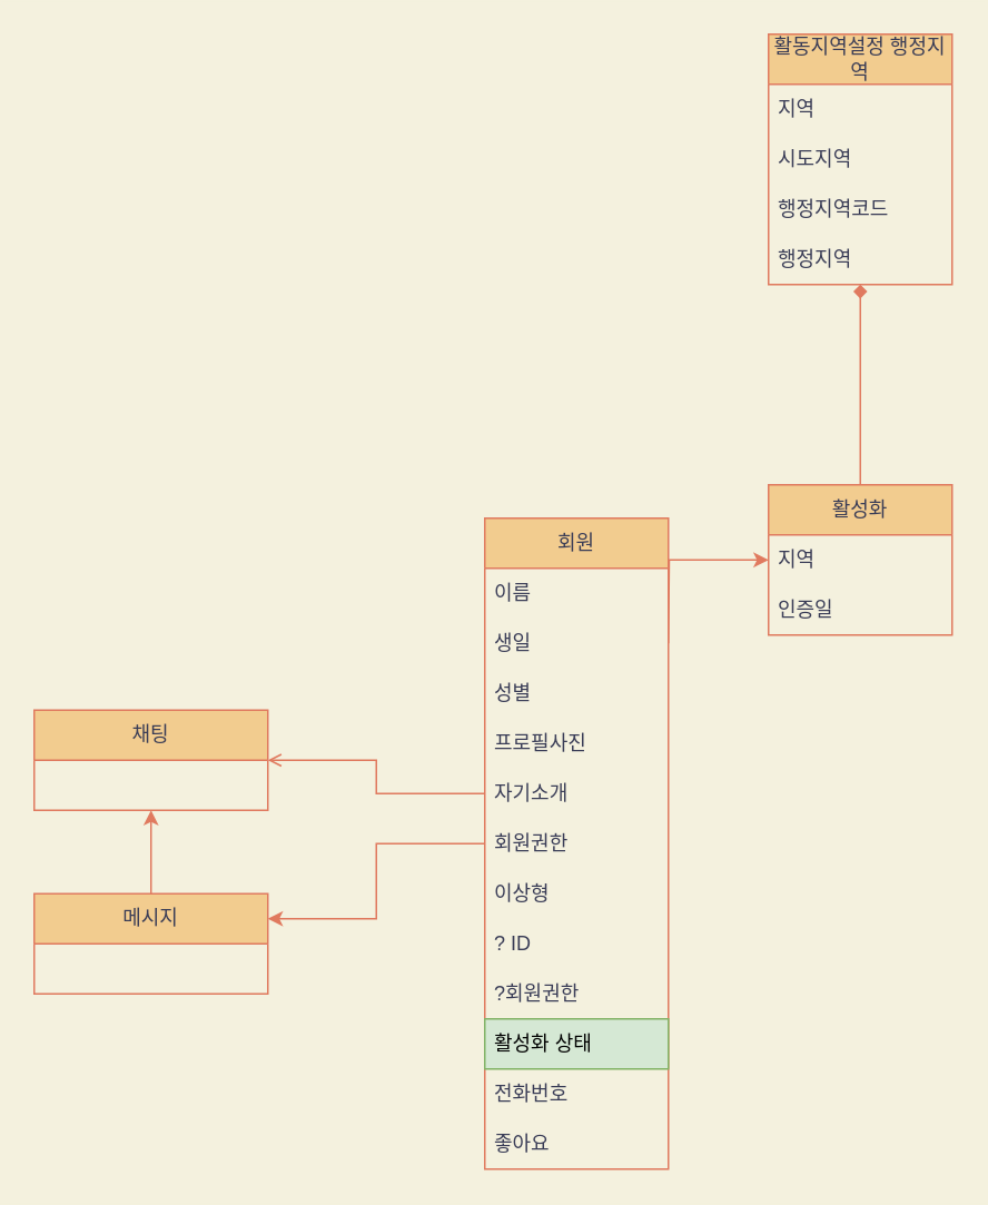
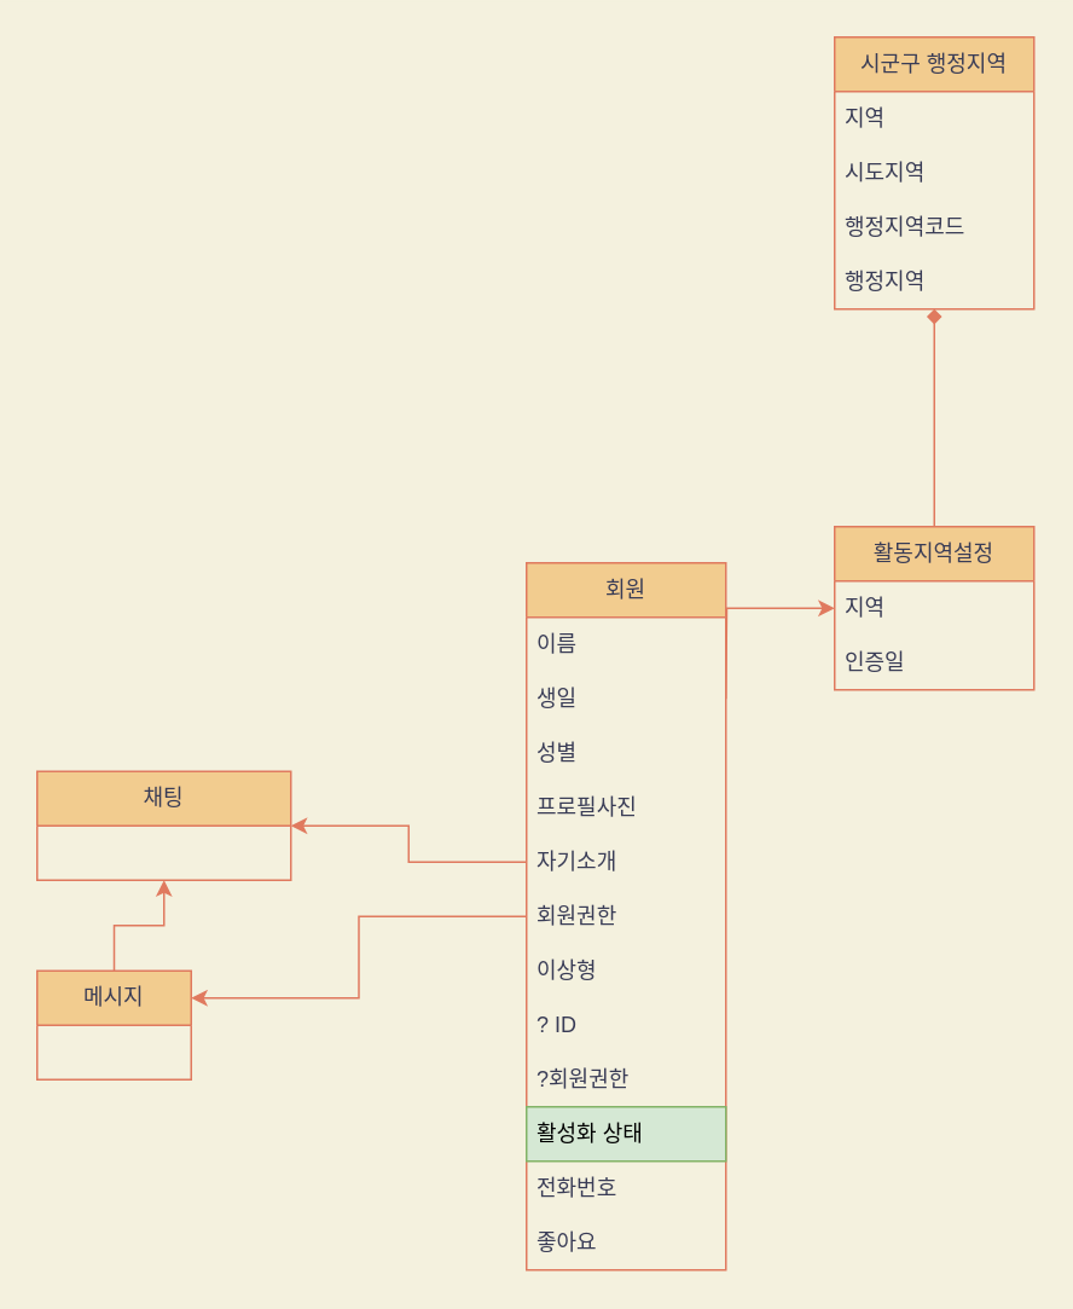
  <mxCell id="0" />
  <mxCell id="1" parent="0" />
  <mxCell id="2" style="edgeStyle=orthogonalEdgeStyle;rounded=0;orthogonalLoop=1;jettySize=auto;html=1;entryX=1;entryY=0.25;entryDx=0;entryDy=0;strokeColor=#E07A5F;fontColor=#393C56;fillColor=#F2CC8F;" edge="1" parent="1" source="4" target="20"><mxGeometry relative="1" as="geometry" /></mxCell>
  <mxCell id="3" style="edgeStyle=orthogonalEdgeStyle;rounded=0;orthogonalLoop=1;jettySize=auto;html=1;strokeColor=#E07A5F;fontColor=#393C56;fillColor=#F2CC8F;entryX=0;entryY=0.5;entryDx=0;entryDy=0;" edge="1" parent="1" target="23"><mxGeometry relative="1" as="geometry"><mxPoint x="400" y="385" as="sourcePoint" /></mxGeometry></mxCell>
  <mxCell id="4" value="회원" style="swimlane;fontStyle=0;childLayout=stackLayout;horizontal=1;startSize=30;horizontalStack=0;resizeParent=1;resizeParentMax=0;resizeLast=0;collapsible=1;marginBottom=0;whiteSpace=wrap;html=1;fillColor=#F2CC8F;strokeColor=#E07A5F;fontColor=#393C56;" vertex="1" parent="1"><mxGeometry x="290" y="310" width="110" height="390" as="geometry" /></mxCell>
  <mxCell id="5" value="이름" style="text;strokeColor=none;fillColor=none;align=left;verticalAlign=middle;spacingLeft=4;spacingRight=4;overflow=hidden;points=[[0,0.5],[1,0.5]];portConstraint=eastwest;rotatable=0;whiteSpace=wrap;html=1;fontColor=#393C56;" vertex="1" parent="4"><mxGeometry y="30" width="110" height="30" as="geometry" /></mxCell>
  <mxCell id="6" value="생일" style="text;strokeColor=none;fillColor=none;align=left;verticalAlign=middle;spacingLeft=4;spacingRight=4;overflow=hidden;points=[[0,0.5],[1,0.5]];portConstraint=eastwest;rotatable=0;whiteSpace=wrap;html=1;fontColor=#393C56;" vertex="1" parent="4"><mxGeometry y="60" width="110" height="30" as="geometry" /></mxCell>
  <mxCell id="7" value="성별" style="text;strokeColor=none;fillColor=none;align=left;verticalAlign=middle;spacingLeft=4;spacingRight=4;overflow=hidden;points=[[0,0.5],[1,0.5]];portConstraint=eastwest;rotatable=0;whiteSpace=wrap;html=1;fontColor=#393C56;" vertex="1" parent="4"><mxGeometry y="90" width="110" height="30" as="geometry" /></mxCell>
  <mxCell id="8" value="프로필사진" style="text;strokeColor=none;fillColor=none;align=left;verticalAlign=middle;spacingLeft=4;spacingRight=4;overflow=hidden;points=[[0,0.5],[1,0.5]];portConstraint=eastwest;rotatable=0;whiteSpace=wrap;html=1;fontColor=#393C56;" vertex="1" parent="4"><mxGeometry y="120" width="110" height="30" as="geometry" /></mxCell>
  <mxCell id="9" value="자기소개" style="text;strokeColor=none;fillColor=none;align=left;verticalAlign=middle;spacingLeft=4;spacingRight=4;overflow=hidden;points=[[0,0.5],[1,0.5]];portConstraint=eastwest;rotatable=0;whiteSpace=wrap;html=1;fontColor=#393C56;" vertex="1" parent="4"><mxGeometry y="150" width="110" height="30" as="geometry" /></mxCell>
  <mxCell id="10" value="회원권한" style="text;strokeColor=none;fillColor=none;align=left;verticalAlign=middle;spacingLeft=4;spacingRight=4;overflow=hidden;points=[[0,0.5],[1,0.5]];portConstraint=eastwest;rotatable=0;whiteSpace=wrap;html=1;fontColor=#393C56;" vertex="1" parent="4"><mxGeometry y="180" width="110" height="30" as="geometry" /></mxCell>
  <mxCell id="11" value="이상형" style="text;strokeColor=none;fillColor=none;align=left;verticalAlign=middle;spacingLeft=4;spacingRight=4;overflow=hidden;points=[[0,0.5],[1,0.5]];portConstraint=eastwest;rotatable=0;whiteSpace=wrap;html=1;fontColor=#393C56;" vertex="1" parent="4"><mxGeometry y="210" width="110" height="30" as="geometry" /></mxCell>
  <mxCell id="12" value="? ID" style="text;strokeColor=none;fillColor=none;align=left;verticalAlign=middle;spacingLeft=4;spacingRight=4;overflow=hidden;points=[[0,0.5],[1,0.5]];portConstraint=eastwest;rotatable=0;whiteSpace=wrap;html=1;fontColor=#393C56;" vertex="1" parent="4"><mxGeometry y="240" width="110" height="30" as="geometry" /></mxCell>
  <mxCell id="13" value="?회원권한" style="text;strokeColor=none;fillColor=none;align=left;verticalAlign=middle;spacingLeft=4;spacingRight=4;overflow=hidden;points=[[0,0.5],[1,0.5]];portConstraint=eastwest;rotatable=0;whiteSpace=wrap;html=1;fontColor=#393C56;" vertex="1" parent="4"><mxGeometry y="270" width="110" height="30" as="geometry" /></mxCell>
  <mxCell id="14" value="활성화 상태" style="text;strokeColor=#82b366;fillColor=#d5e8d4;align=left;verticalAlign=middle;spacingLeft=4;spacingRight=4;overflow=hidden;points=[[0,0.5],[1,0.5]];portConstraint=eastwest;rotatable=0;whiteSpace=wrap;html=1;rounded=0;" vertex="1" parent="4"><mxGeometry y="300" width="110" height="30" as="geometry" /></mxCell>
  <mxCell id="15" value="전화번호" style="text;strokeColor=none;fillColor=none;align=left;verticalAlign=middle;spacingLeft=4;spacingRight=4;overflow=hidden;points=[[0,0.5],[1,0.5]];portConstraint=eastwest;rotatable=0;whiteSpace=wrap;html=1;fontColor=#393C56;" vertex="1" parent="4"><mxGeometry y="330" width="110" height="30" as="geometry" /></mxCell>
  <mxCell id="16" value="좋아요" style="text;strokeColor=none;fillColor=none;align=left;verticalAlign=middle;spacingLeft=4;spacingRight=4;overflow=hidden;points=[[0,0.5],[1,0.5]];portConstraint=eastwest;rotatable=0;whiteSpace=wrap;html=1;fontColor=#393C56;" vertex="1" parent="4"><mxGeometry y="360" width="110" height="30" as="geometry" /></mxCell>
  <mxCell id="17" value="채팅" style="swimlane;fontStyle=0;childLayout=stackLayout;horizontal=1;startSize=30;horizontalStack=0;resizeParent=1;resizeParentMax=0;resizeLast=0;collapsible=1;marginBottom=0;whiteSpace=wrap;html=1;fillColor=#F2CC8F;strokeColor=#E07A5F;fontColor=#393C56;" vertex="1" parent="1"><mxGeometry x="20" y="425" width="140" height="60" as="geometry" /></mxCell>
- <mxCell id="18" style="edgeStyle=orthogonalEdgeStyle;rounded=0;orthogonalLoop=1;jettySize=auto;html=1;exitX=0;exitY=0.5;exitDx=0;exitDy=0;entryX=1;entryY=0.5;entryDx=0;entryDy=0;strokeColor=#E07A5F;fontColor=#393C56;fillColor=#F2CC8F;endArrow=open;" edge="1" parent="1" source="9" target="17"><mxGeometry relative="1" as="geometry" /></mxCell>
+ <mxCell id="18" style="edgeStyle=orthogonalEdgeStyle;rounded=0;orthogonalLoop=1;jettySize=auto;html=1;exitX=0;exitY=0.5;exitDx=0;exitDy=0;entryX=1;entryY=0.5;entryDx=0;entryDy=0;strokeColor=#E07A5F;fontColor=#393C56;fillColor=#F2CC8F;" edge="1" parent="1" source="9" target="17"><mxGeometry relative="1" as="geometry" /></mxCell>
  <mxCell id="19" style="edgeStyle=orthogonalEdgeStyle;rounded=0;orthogonalLoop=1;jettySize=auto;html=1;exitX=0.5;exitY=0;exitDx=0;exitDy=0;entryX=0.5;entryY=1;entryDx=0;entryDy=0;strokeColor=#E07A5F;fontColor=#393C56;fillColor=#F2CC8F;" edge="1" parent="1" source="20" target="17"><mxGeometry relative="1" as="geometry" /></mxCell>
- <mxCell id="20" value="메시지" style="swimlane;fontStyle=0;childLayout=stackLayout;horizontal=1;startSize=30;horizontalStack=0;resizeParent=1;resizeParentMax=0;resizeLast=0;collapsible=1;marginBottom=0;whiteSpace=wrap;html=1;fillColor=#F2CC8F;strokeColor=#E07A5F;fontColor=#393C56;" vertex="1" parent="1"><mxGeometry x="20" y="535" width="140" height="60" as="geometry" /></mxCell>
+ <mxCell id="20" value="메시지" style="swimlane;fontStyle=0;childLayout=stackLayout;horizontal=1;startSize=30;horizontalStack=0;resizeParent=1;resizeParentMax=0;resizeLast=0;collapsible=1;marginBottom=0;whiteSpace=wrap;html=1;fillColor=#F2CC8F;strokeColor=#E07A5F;fontColor=#393C56;" vertex="1" parent="1"><mxGeometry x="20" y="535" width="85" height="60" as="geometry" /></mxCell>
  <mxCell id="21" style="edgeStyle=orthogonalEdgeStyle;rounded=0;orthogonalLoop=1;jettySize=auto;html=1;exitX=0.5;exitY=0;exitDx=0;exitDy=0;strokeColor=#E07A5F;fontColor=#393C56;fillColor=#F2CC8F;endArrow=diamond;" edge="1" parent="1" source="22" target="25"><mxGeometry relative="1" as="geometry" /></mxCell>
- <mxCell id="22" value="활성화" style="swimlane;fontStyle=0;childLayout=stackLayout;horizontal=1;startSize=30;horizontalStack=0;resizeParent=1;resizeParentMax=0;resizeLast=0;collapsible=1;marginBottom=0;whiteSpace=wrap;html=1;fillColor=#F2CC8F;strokeColor=#E07A5F;fontColor=#393C56;rounded=0;" vertex="1" parent="1"><mxGeometry x="460" y="290" width="110" height="90" as="geometry" /></mxCell>
+ <mxCell id="22" value="활동지역설정" style="swimlane;fontStyle=0;childLayout=stackLayout;horizontal=1;startSize=30;horizontalStack=0;resizeParent=1;resizeParentMax=0;resizeLast=0;collapsible=1;marginBottom=0;whiteSpace=wrap;html=1;fillColor=#F2CC8F;strokeColor=#E07A5F;fontColor=#393C56;rounded=0;" vertex="1" parent="1"><mxGeometry x="460" y="290" width="110" height="90" as="geometry" /></mxCell>
  <mxCell id="23" value="지역" style="text;strokeColor=none;fillColor=none;align=left;verticalAlign=middle;spacingLeft=4;spacingRight=4;overflow=hidden;points=[[0,0.5],[1,0.5]];portConstraint=eastwest;rotatable=0;whiteSpace=wrap;html=1;fontColor=#393C56;" vertex="1" parent="22"><mxGeometry y="30" width="110" height="30" as="geometry" /></mxCell>
  <mxCell id="24" value="인증일" style="text;strokeColor=none;fillColor=none;align=left;verticalAlign=middle;spacingLeft=4;spacingRight=4;overflow=hidden;points=[[0,0.5],[1,0.5]];portConstraint=eastwest;rotatable=0;whiteSpace=wrap;html=1;fontColor=#393C56;" vertex="1" parent="22"><mxGeometry y="60" width="110" height="30" as="geometry" /></mxCell>
- <mxCell id="25" value="활동지역설정 행정지역" style="swimlane;fontStyle=0;childLayout=stackLayout;horizontal=1;startSize=30;horizontalStack=0;resizeParent=1;resizeParentMax=0;resizeLast=0;collapsible=1;marginBottom=0;whiteSpace=wrap;html=1;fillColor=#F2CC8F;strokeColor=#E07A5F;fontColor=#393C56;rounded=0;" vertex="1" parent="1"><mxGeometry x="460" y="20" width="110" height="150" as="geometry" /></mxCell>
+ <mxCell id="25" value="시군구 행정지역" style="swimlane;fontStyle=0;childLayout=stackLayout;horizontal=1;startSize=30;horizontalStack=0;resizeParent=1;resizeParentMax=0;resizeLast=0;collapsible=1;marginBottom=0;whiteSpace=wrap;html=1;fillColor=#F2CC8F;strokeColor=#E07A5F;fontColor=#393C56;rounded=0;" vertex="1" parent="1"><mxGeometry x="460" y="20" width="110" height="150" as="geometry" /></mxCell>
  <mxCell id="26" value="지역" style="text;strokeColor=none;fillColor=none;align=left;verticalAlign=middle;spacingLeft=4;spacingRight=4;overflow=hidden;points=[[0,0.5],[1,0.5]];portConstraint=eastwest;rotatable=0;whiteSpace=wrap;html=1;fontColor=#393C56;" vertex="1" parent="25"><mxGeometry y="30" width="110" height="30" as="geometry" /></mxCell>
  <mxCell id="27" value="시도지역" style="text;strokeColor=none;fillColor=none;align=left;verticalAlign=middle;spacingLeft=4;spacingRight=4;overflow=hidden;points=[[0,0.5],[1,0.5]];portConstraint=eastwest;rotatable=0;whiteSpace=wrap;html=1;fontColor=#393C56;" vertex="1" parent="25"><mxGeometry y="60" width="110" height="30" as="geometry" /></mxCell>
  <mxCell id="28" value="행정지역코드" style="text;strokeColor=none;fillColor=none;align=left;verticalAlign=middle;spacingLeft=4;spacingRight=4;overflow=hidden;points=[[0,0.5],[1,0.5]];portConstraint=eastwest;rotatable=0;whiteSpace=wrap;html=1;fontColor=#393C56;" vertex="1" parent="25"><mxGeometry y="90" width="110" height="30" as="geometry" /></mxCell>
  <mxCell id="29" value="행정지역" style="text;strokeColor=none;fillColor=none;align=left;verticalAlign=middle;spacingLeft=4;spacingRight=4;overflow=hidden;points=[[0,0.5],[1,0.5]];portConstraint=eastwest;rotatable=0;whiteSpace=wrap;html=1;fontColor=#393C56;" vertex="1" parent="25"><mxGeometry y="120" width="110" height="30" as="geometry" /></mxCell>
